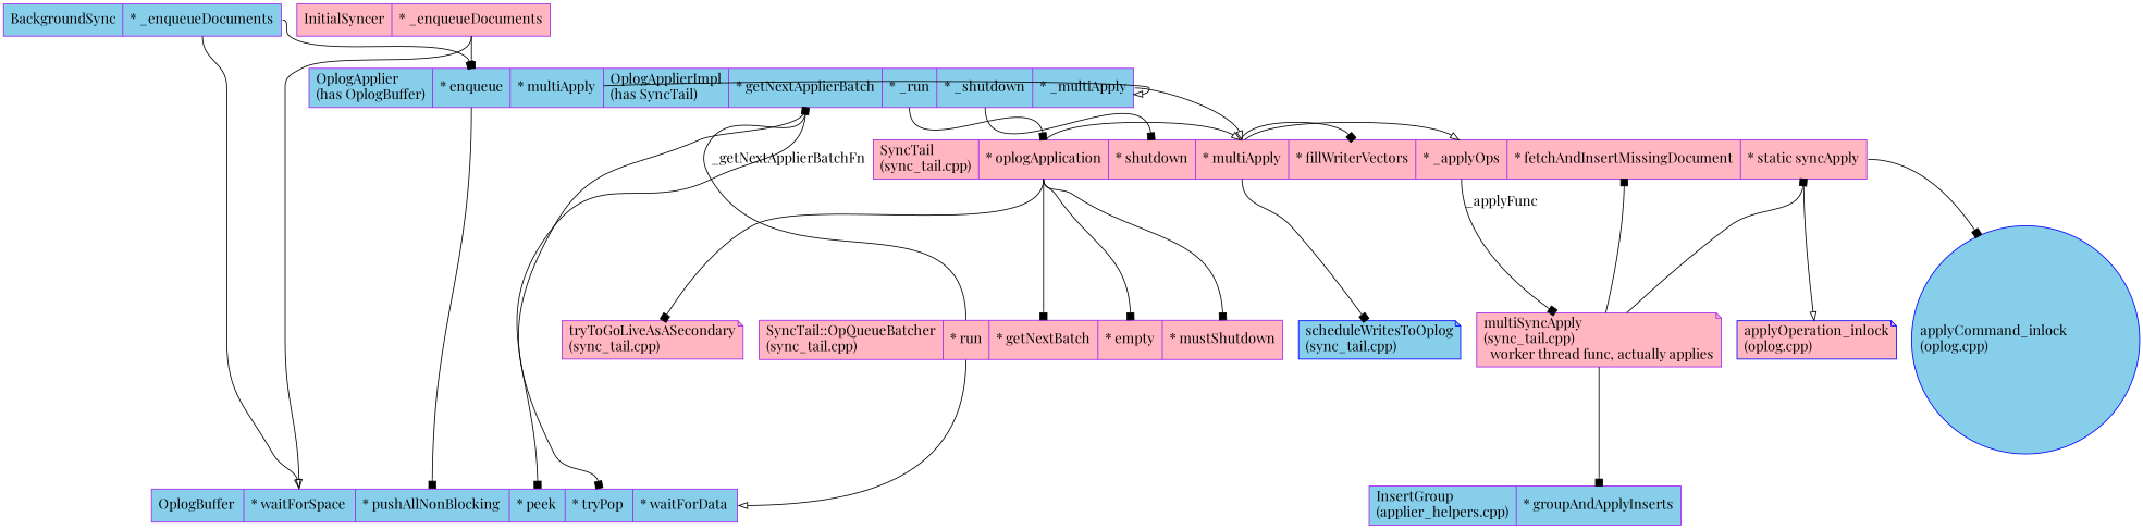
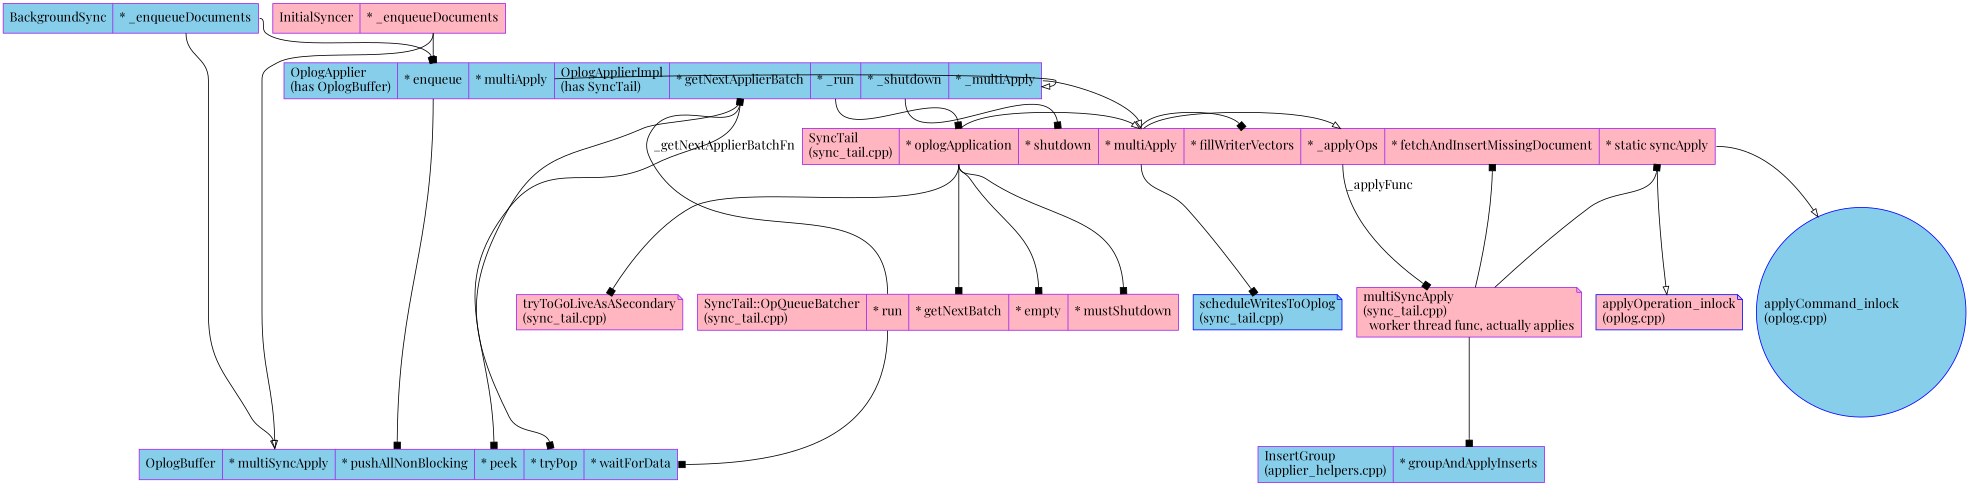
  digraph {
    fontname="Playfair Display"
    rankdir=TB
    node [color=purple fillcolor=skyblue fontname="Playfair Display" fontsize=16 labeljust=left shape=record style=filled]
    edge [arrowhead=box fontname="Playfair Display" fontsize=16 tailport=oplogApplication]
    n1 [label="OplogApplier \l(has OplogBuffer)\l|<enqueue> * enqueue\l|<multiApply> * multiApply\l|OplogApplierImpl\l(has SyncTail)\l|<getNextApplierBatch> * getNextApplierBatch\l|<_run> * _run\l|<_shutdown> * _shutdown\l|<_multiApply> * _multiApply\l"]
-   n2 [label="OplogBuffer\l|<waitForSpace> * waitForSpace\l|<pushAllNonBlocking> * pushAllNonBlocking\l|<peek> * peek\l|<tryPop> * tryPop\l|<waitForData> * waitForData\l"]
+   n2 [label="OplogBuffer\l|<waitForSpace> * multiSyncApply\l|<pushAllNonBlocking> * pushAllNonBlocking\l|<peek> * peek\l|<tryPop> * tryPop\l|<waitForData> * waitForData\l"]
    n3 [fillcolor=lightpink label="SyncTail\l(sync_tail.cpp)\l|<oplogApplication> * oplogApplication\l| <shutdown> * shutdown\l|<multiApply> * multiApply\l|<fillWriterVectors> * fillWriterVectors\l|<_applyOps> * _applyOps\l|<fetchAndInsertMissingDocument> * fetchAndInsertMissingDocument\l|<syncApply> * static syncApply\l"]
    n4 [fillcolor=lightpink label="tryToGoLiveAsASecondary\l(sync_tail.cpp)\l" shape=note]
    n5 [fillcolor=lightpink label="SyncTail::OpQueueBatcher\l(sync_tail.cpp)\l|<run> * run\l|<getNextBatch> * getNextBatch\l|<empty> * empty\l|<mustShutdown> * mustShutdown\l"]
    n6 [color=blue label="scheduleWritesToOplog\l(sync_tail.cpp)\l" shape=note]
    n7 [fillcolor=lightpink label="multiSyncApply\l(sync_tail.cpp)\l  worker thread func, actually applies\l" shape=note]
    n8 [color=blue fillcolor=lightpink label="applyOperation_inlock\l(oplog.cpp)\l" shape=note]
    n9 [color=blue label="applyCommand_inlock\l(oplog.cpp)\l" shape=circle]
    n10 [label="InsertGroup\l(applier_helpers.cpp)\l|<groupAndApplyInserts> * groupAndApplyInserts\l"]
    n11 [label="BackgroundSync\l|<_enqueueDocuments> * _enqueueDocuments"]
    n12 [fillcolor=lightpink label="InitialSyncer\l|<_enqueueDocuments> * _enqueueDocuments"]
    n1 -> n1 [arrowhead=onormal headport=_multiApply tailport=multiApply]
    n1 -> n2 [headport=pushAllNonBlocking tailport=enqueue]
    n1 -> n2 [headport=peek tailport=getNextApplierBatch weight=2]
    n1 -> n2 [headport=tryPop tailport=getNextApplierBatch]
    n1 -> n3 [headport=oplogApplication tailport=_run]
    n1 -> n3 [headport=shutdown tailport=_shutdown]
    n1 -> n3 [arrowhead=onormal headport=multiApply tailport=_multiApply]
    n3 -> n3 [arrowhead=onormal headport=multiApply]
    n3 -> n3 [arrowhead=onormal headport=_applyOps tailport=multiApply]
    n3 -> n3 [headport=fillWriterVectors tailport=multiApply]
    n3 -> n4
    n3 -> n5 [headport=getNextBatch]
    n3 -> n5 [headport=empty]
    n3 -> n5 [headport=mustShutdown]
    n3 -> n6 [tailport=multiApply]
    n3 -> n7 [label=_applyFunc tailport=_applyOps]
    n3 -> n8 [arrowhead=onormal tailport=syncApply]
-   n3 -> n9 [tailport=syncApply]
+   n3 -> n9 [arrowhead=onormal tailport=syncApply]
    n5 -> n1 [headport=getNextApplierBatch label=_getNextApplierBatchFn tailport=run]
-   n5 -> n2 [arrowhead=onormal headport=waitForData tailport=run]
+   n5 -> n2 [headport=waitForData tailport=run]
    n7 -> n3 [headport=fetchAndInsertMissingDocument]
    n7 -> n3 [headport=syncApply]
    n7 -> n10 [headport=groupAndApplyInserts]
    n11 -> n1 [headport=enqueue tailport=_enqueueDocuments]
    n11 -> n2 [arrowhead=onormal headport=waitForSpace tailport=_enqueueDocuments]
    n12 -> n1 [headport=enqueue tailport=_enqueueDocuments weight=2]
    n12 -> n2 [arrowhead=onormal headport=waitForSpace tailport=_enqueueDocuments]
  }
